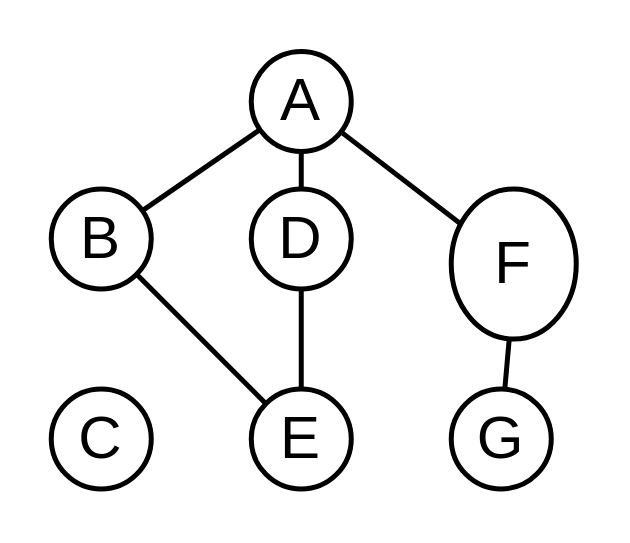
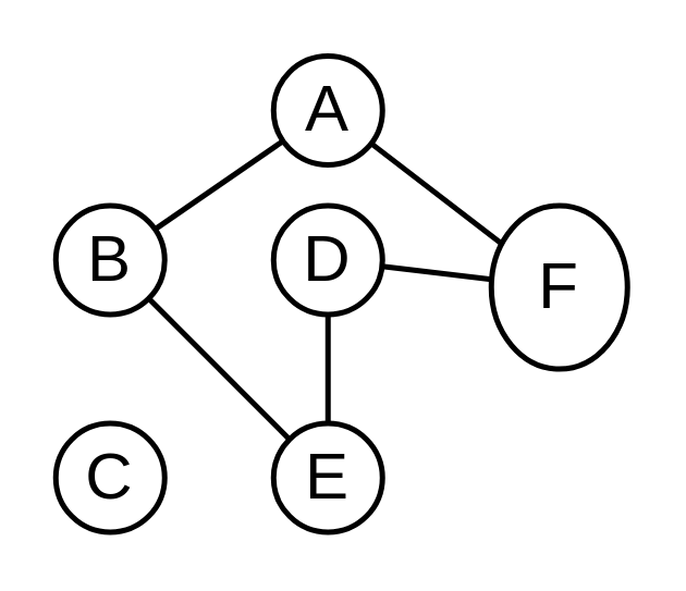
  <mxCell id="0" />
  <mxCell id="1" parent="0" />
  <mxCell id="2" style="rounded=0;orthogonalLoop=1;jettySize=auto;html=1;endArrow=none;endFill=0;strokeWidth=2;" edge="1" parent="1" source="3" target="5"><mxGeometry relative="1" as="geometry" /></mxCell>
  <mxCell id="3" value="&lt;font style=&quot;font-size: 24px;&quot;&gt;A&lt;/font&gt;" style="ellipse;whiteSpace=wrap;html=1;aspect=fixed;strokeWidth=2;" vertex="1" parent="1"><mxGeometry x="100" y="20" width="40" height="40" as="geometry" /></mxCell>
  <mxCell id="4" style="edgeStyle=none;rounded=0;orthogonalLoop=1;jettySize=auto;html=1;strokeWidth=2;endArrow=none;endFill=0;fontSize=24;" edge="1" parent="1" source="5" target="10"><mxGeometry relative="1" as="geometry" /></mxCell>
  <mxCell id="5" value="B" style="ellipse;whiteSpace=wrap;html=1;aspect=fixed;strokeWidth=2;fontSize=24;" vertex="1" parent="1"><mxGeometry x="20" y="75" width="40" height="40" as="geometry" /></mxCell>
  <mxCell id="6" value="C" style="ellipse;whiteSpace=wrap;html=1;aspect=fixed;strokeWidth=2;fontSize=24;" vertex="1" parent="1"><mxGeometry x="20" y="155" width="40" height="40" as="geometry" /></mxCell>
- <mxCell id="7" style="edgeStyle=none;rounded=0;orthogonalLoop=1;jettySize=auto;html=1;strokeWidth=2;endArrow=none;endFill=0;" edge="1" parent="1" source="9" target="3"><mxGeometry relative="1" as="geometry" /></mxCell>
+ <mxCell id="7" style="edgeStyle=none;rounded=0;orthogonalLoop=1;jettySize=auto;html=1;strokeWidth=2;endArrow=none;endFill=0;" edge="1" parent="1" source="9" target="13"><mxGeometry relative="1" as="geometry" /></mxCell>
  <mxCell id="8" style="edgeStyle=none;rounded=0;orthogonalLoop=1;jettySize=auto;html=1;strokeWidth=2;endArrow=none;endFill=0;fontSize=24;" edge="1" parent="1" source="9" target="10"><mxGeometry relative="1" as="geometry" /></mxCell>
  <mxCell id="9" value="D" style="ellipse;whiteSpace=wrap;html=1;aspect=fixed;strokeWidth=2;fontSize=24;" vertex="1" parent="1"><mxGeometry x="100" y="75" width="40" height="40" as="geometry" /></mxCell>
  <mxCell id="10" value="E" style="ellipse;whiteSpace=wrap;html=1;aspect=fixed;strokeWidth=2;fontSize=24;" vertex="1" parent="1"><mxGeometry x="100" y="155" width="40" height="40" as="geometry" /></mxCell>
  <mxCell id="11" style="edgeStyle=none;rounded=0;orthogonalLoop=1;jettySize=auto;html=1;strokeWidth=2;endArrow=none;endFill=0;" edge="1" parent="1" source="13" target="3"><mxGeometry relative="1" as="geometry" /></mxCell>
- <mxCell id="12" style="edgeStyle=none;rounded=0;orthogonalLoop=1;jettySize=auto;html=1;strokeWidth=2;endArrow=none;endFill=0;fontSize=24;" edge="1" parent="1" source="13" target="14"><mxGeometry relative="1" as="geometry" /></mxCell>
  <mxCell id="13" value="F" style="ellipse;whiteSpace=wrap;html=1;aspect=fixed;strokeWidth=2;fontSize=24;" vertex="1" parent="1"><mxGeometry x="180" y="75" width="50" height="60" as="geometry" /></mxCell>
- <mxCell id="14" value="G" style="ellipse;whiteSpace=wrap;html=1;aspect=fixed;strokeWidth=2;fontSize=24;" vertex="1" parent="1"><mxGeometry x="180" y="155" width="40" height="40" as="geometry" /></mxCell>
